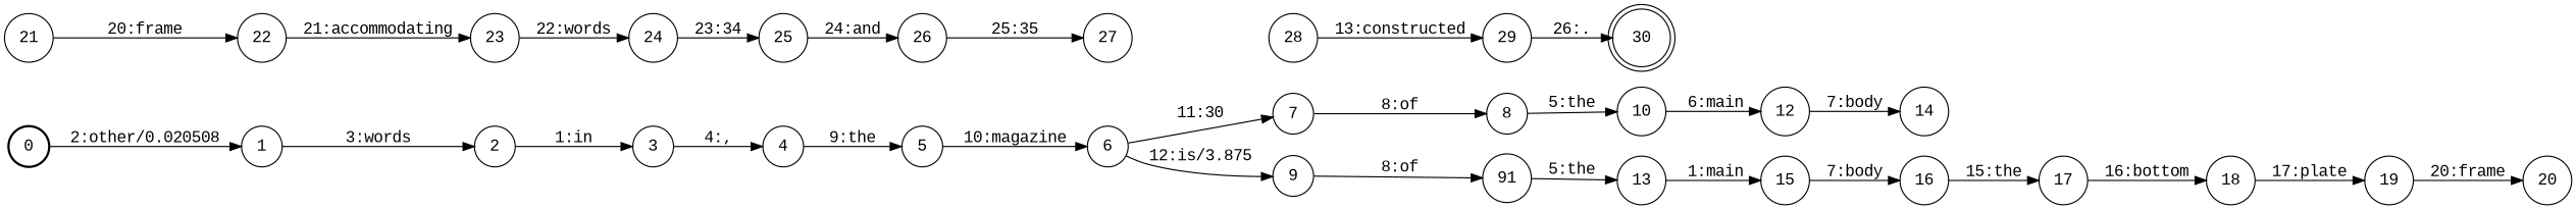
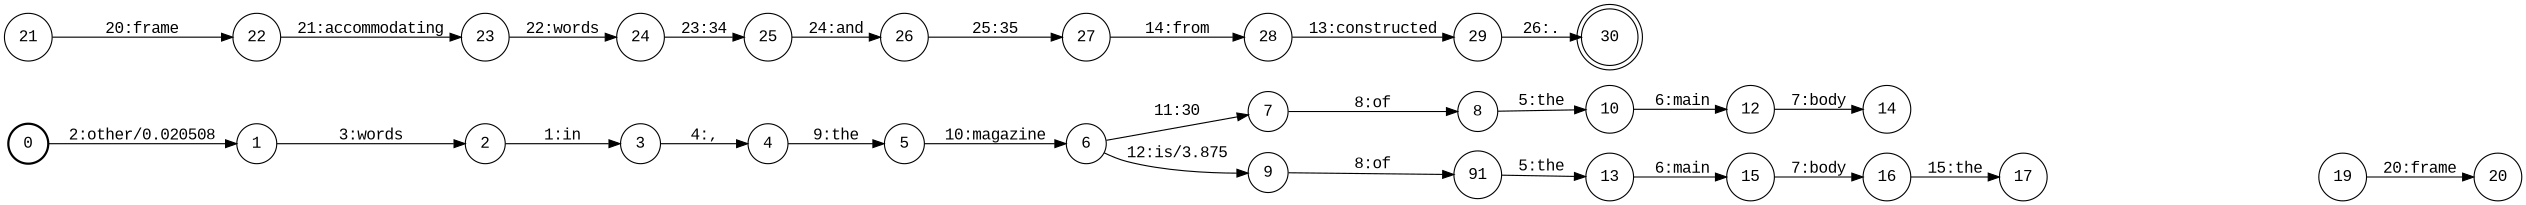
  digraph {
    fontname="Liberation Mono"
    nodesep=0.25
    rankdir=LR
    ranksep=0.4
    node [fontname="Liberation Mono" fontsize=14 shape=circle style=solid]
    edge [fontname="Liberation Mono" fontsize=14]
    n1 [label=0 style=bold]
    n2 [label=1]
    n3 [label=2]
    n4 [label=3]
    n5 [label=4]
    n6 [label=5]
    n7 [label=6]
    n8 [label=7]
    n9 [label=9]
    n10 [label=8]
    n11 [label=10]
    n12 [label=91]
    n13 [label=12]
    n14 [label=13]
    n15 [label=14]
    n16 [label=15]
    n17 [label=16]
    n18 [label=17]
-   n19 [label=18]
    n20 [label=19]
    n21 [label=20]
    n22 [label=21]
    n23 [label=22]
    n24 [label=23]
    n25 [label=24]
    n26 [label=25]
    n27 [label=26]
    n28 [label=27]
    n29 [label=28]
    n30 [label=29]
    n31 [label=30 shape=doublecircle]
    n1 -> n2 [label="2:other/0.020508"]
    n2 -> n3 [label="3:words"]
    n3 -> n4 [label="1:in"]
    n4 -> n5 [label="4:,"]
    n5 -> n6 [label="9:the"]
    n6 -> n7 [label="10:magazine"]
    n7 -> n8 [label="11:30"]
    n7 -> n9 [label="12:is/3.875"]
    n8 -> n10 [label="8:of"]
    n9 -> n12 [label="8:of"]
    n10 -> n11 [label="5:the"]
    n11 -> n13 [label="6:main"]
    n12 -> n14 [label="5:the"]
    n13 -> n15 [label="7:body"]
-   n14 -> n16 [label="1:main"]
+   n14 -> n16 [label="6:main"]
    n16 -> n17 [label="7:body"]
    n17 -> n18 [label="15:the"]
-   n18 -> n19 [label="16:bottom"]
-   n19 -> n20 [label="17:plate"]
    n20 -> n21 [label="20:frame"]
    n22 -> n23 [label="20:frame"]
    n23 -> n24 [label="21:accommodating"]
    n24 -> n25 [label="22:words"]
    n25 -> n26 [label="23:34"]
    n26 -> n27 [label="24:and"]
    n27 -> n28 [label="25:35"]
+   n28 -> n29 [label="14:from"]
    n29 -> n30 [label="13:constructed"]
    n30 -> n31 [label="26:."]
  }
